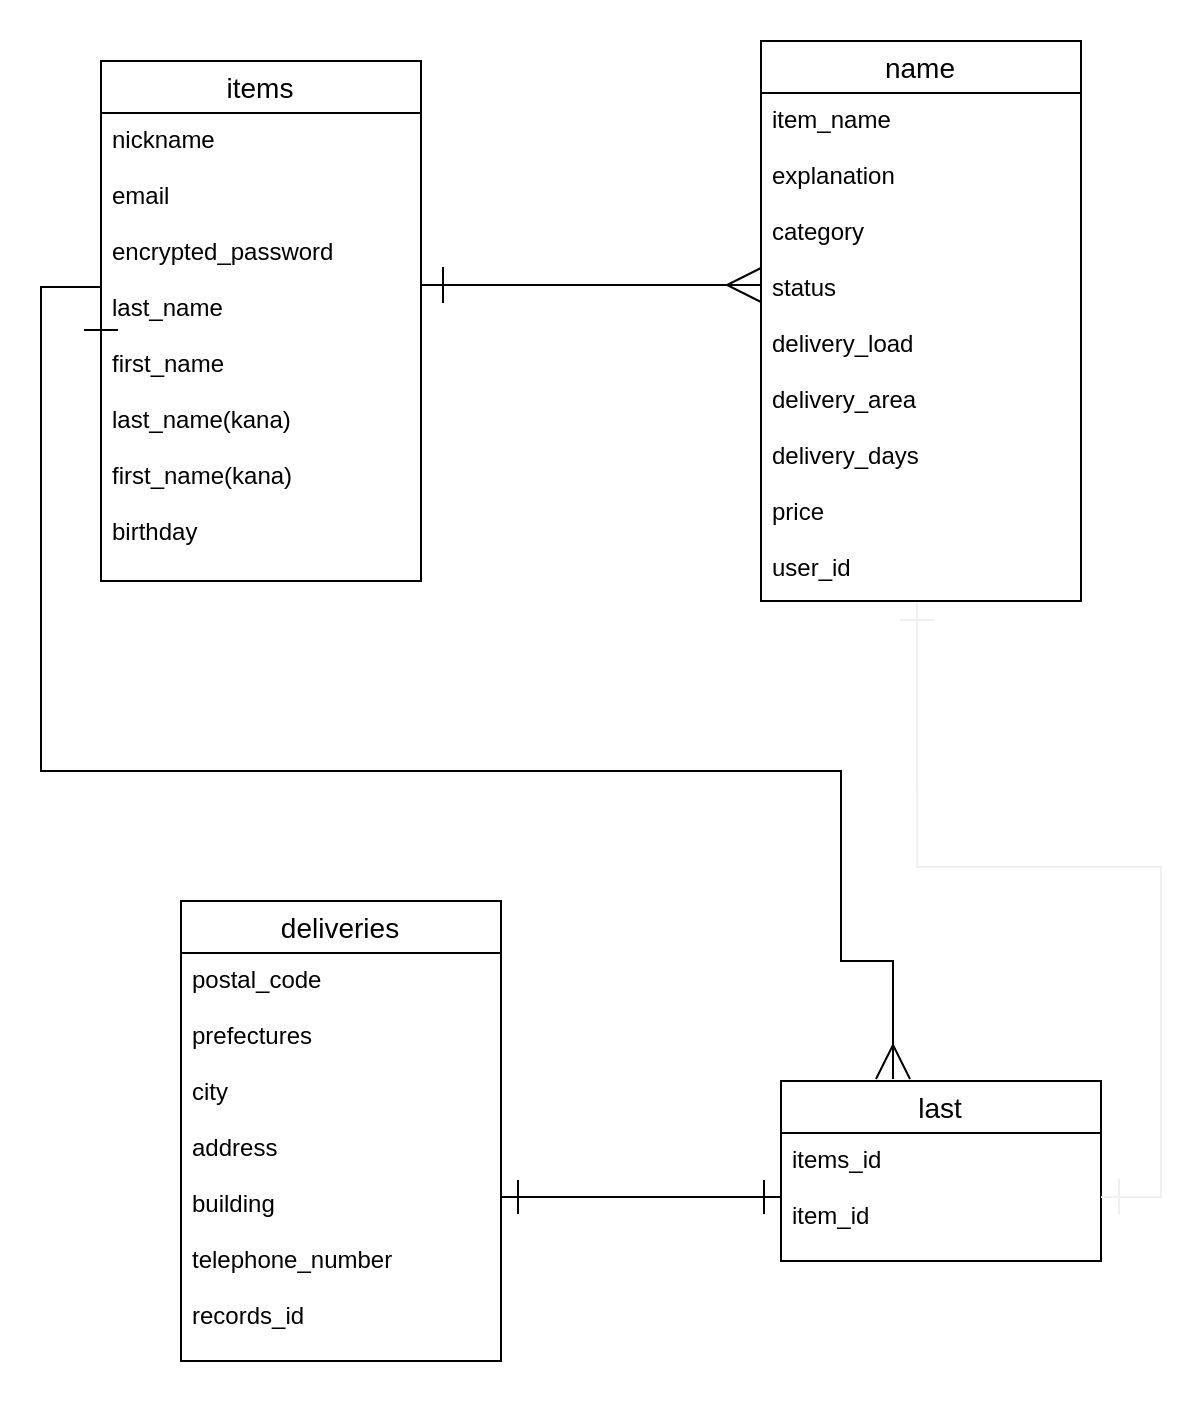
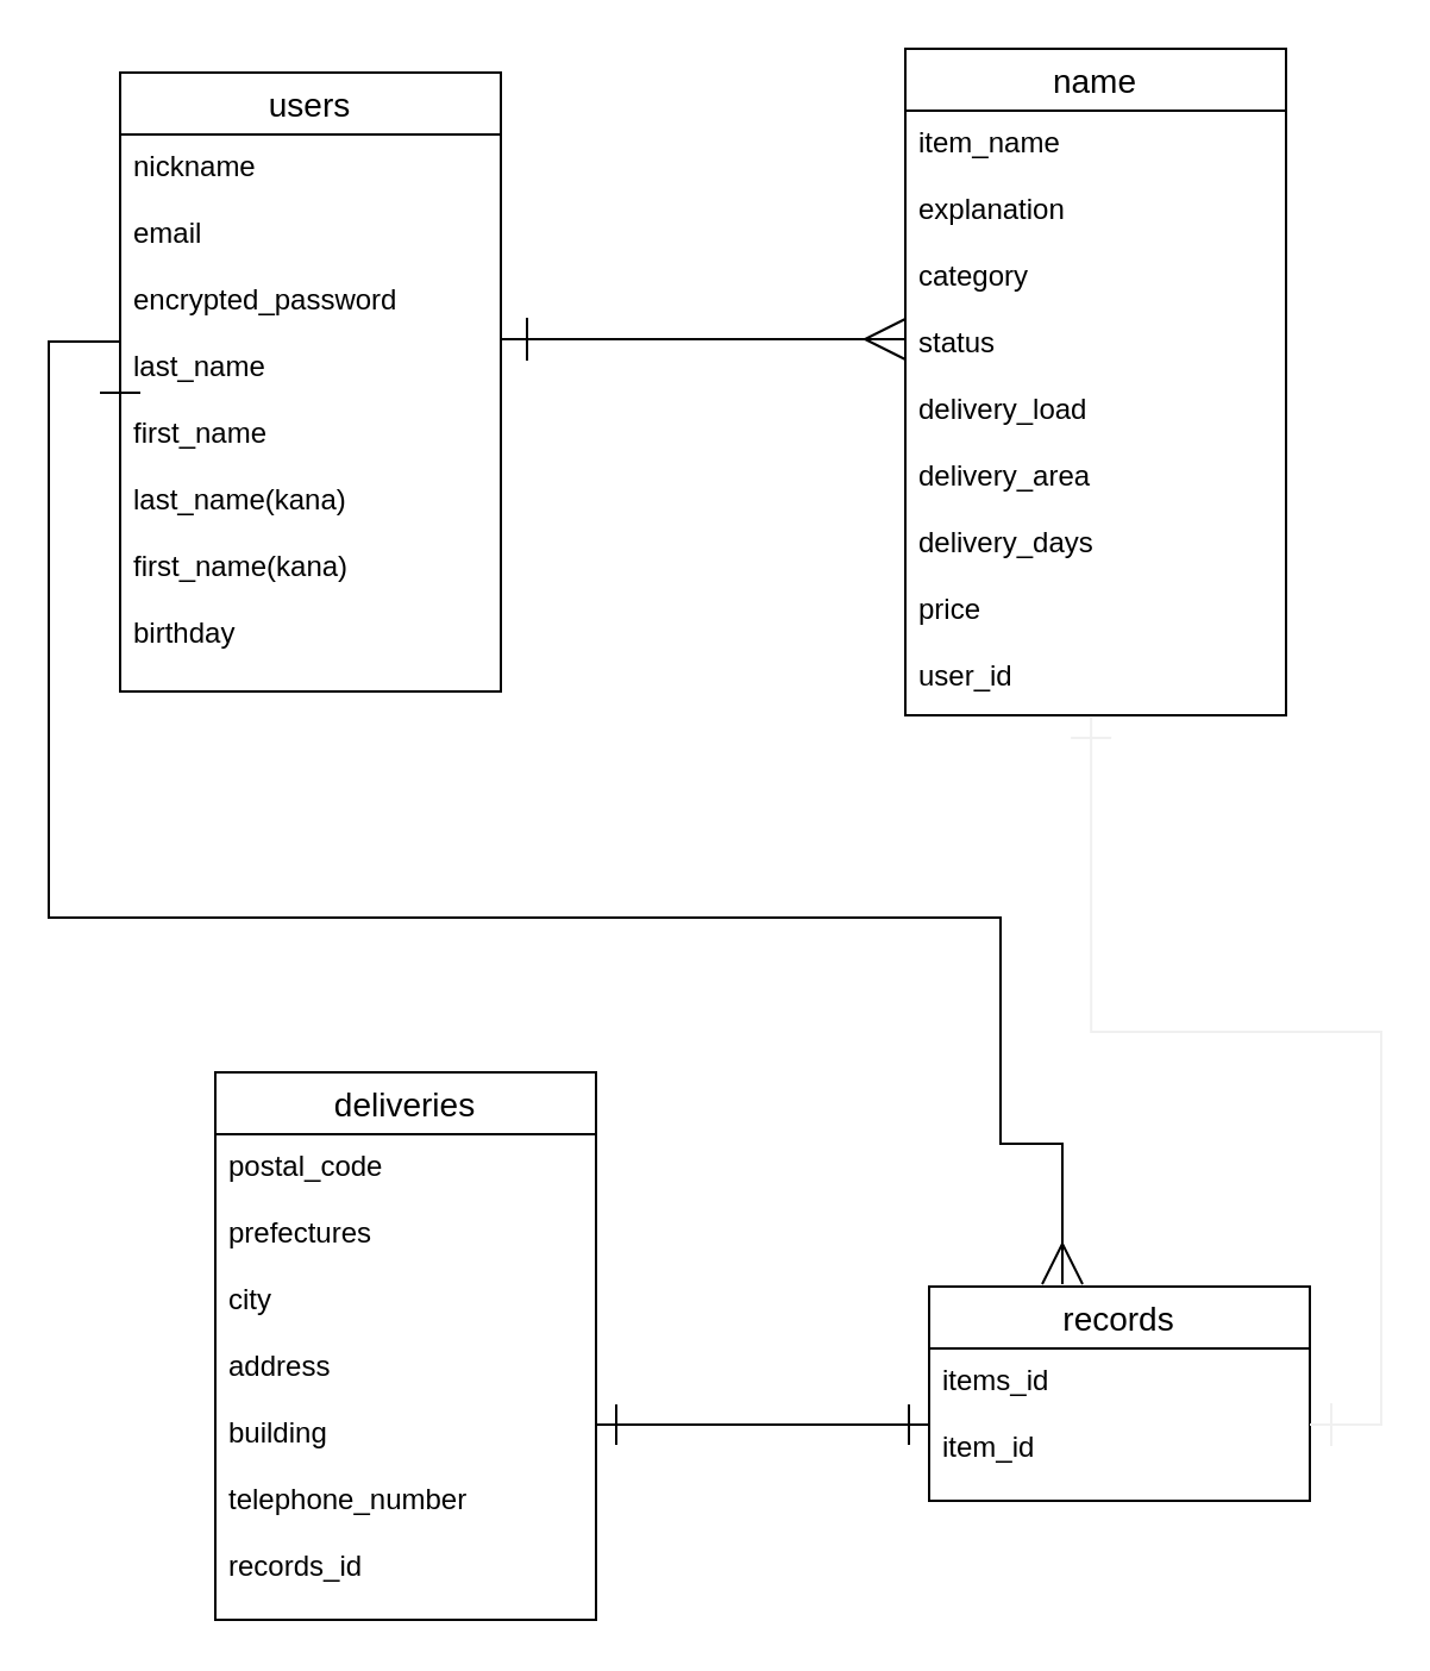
  <mxCell id="0" />
  <mxCell id="1" parent="0" />
- <mxCell id="2" value="items" style="swimlane;fontStyle=0;childLayout=stackLayout;horizontal=1;startSize=26;horizontalStack=0;resizeParent=1;resizeParentMax=0;resizeLast=0;collapsible=1;marginBottom=0;align=center;fontSize=14;" parent="1" vertex="1"><mxGeometry x="50" y="30" width="160" height="260" as="geometry" /></mxCell>
+ <mxCell id="2" value="users" style="swimlane;fontStyle=0;childLayout=stackLayout;horizontal=1;startSize=26;horizontalStack=0;resizeParent=1;resizeParentMax=0;resizeLast=0;collapsible=1;marginBottom=0;align=center;fontSize=14;" parent="1" vertex="1"><mxGeometry x="50" y="30" width="160" height="260" as="geometry" /></mxCell>
  <mxCell id="3" value="nickname&#10;&#10;email&#10;&#10;encrypted_password&#10;&#10;last_name&#10;&#10;first_name&#10;&#10;last_name(kana)&#10;&#10;first_name(kana)&#10;&#10;birthday&#10;" style="text;strokeColor=none;fillColor=none;spacingLeft=4;spacingRight=4;overflow=hidden;rotatable=0;points=[[0,0.5],[1,0.5]];portConstraint=eastwest;fontSize=12;" parent="2" vertex="1"><mxGeometry y="26" width="160" height="234" as="geometry" /></mxCell>
  <mxCell id="4" value="&lt;br&gt;" style="text;html=1;align=center;verticalAlign=middle;resizable=0;points=[];autosize=1;strokeColor=none;" parent="1" vertex="1"><mxGeometry x="360" y="80" width="20" height="20" as="geometry" /></mxCell>
  <mxCell id="5" value="name" style="swimlane;fontStyle=0;childLayout=stackLayout;horizontal=1;startSize=26;horizontalStack=0;resizeParent=1;resizeParentMax=0;resizeLast=0;collapsible=1;marginBottom=0;align=center;fontSize=14;" parent="1" vertex="1"><mxGeometry x="380" y="20" width="160" height="280" as="geometry" /></mxCell>
  <mxCell id="6" value="item_name&#10;&#10;explanation&#10;&#10;category&#10;&#10;status&#10;&#10;delivery_load&#10;&#10;delivery_area&#10;&#10;delivery_days&#10;&#10;price&#10;&#10;user_id" style="text;strokeColor=none;fillColor=none;spacingLeft=4;spacingRight=4;overflow=hidden;rotatable=0;points=[[0,0.5],[1,0.5]];portConstraint=eastwest;fontSize=12;" parent="5" vertex="1"><mxGeometry y="26" width="160" height="254" as="geometry" /></mxCell>
- <mxCell id="7" value="last" style="swimlane;fontStyle=0;childLayout=stackLayout;horizontal=1;startSize=26;horizontalStack=0;resizeParent=1;resizeParentMax=0;resizeLast=0;collapsible=1;marginBottom=0;align=center;fontSize=14;" parent="1" vertex="1"><mxGeometry x="390" y="540" width="160" height="90" as="geometry" /></mxCell>
+ <mxCell id="7" value="records" style="swimlane;fontStyle=0;childLayout=stackLayout;horizontal=1;startSize=26;horizontalStack=0;resizeParent=1;resizeParentMax=0;resizeLast=0;collapsible=1;marginBottom=0;align=center;fontSize=14;" parent="1" vertex="1"><mxGeometry x="390" y="540" width="160" height="90" as="geometry" /></mxCell>
  <mxCell id="8" value="items_id&#10;&#10;item_id" style="text;strokeColor=none;fillColor=none;spacingLeft=4;spacingRight=4;overflow=hidden;rotatable=0;points=[[0,0.5],[1,0.5]];portConstraint=eastwest;fontSize=12;" parent="7" vertex="1"><mxGeometry y="26" width="160" height="64" as="geometry" /></mxCell>
  <mxCell id="9" style="edgeStyle=orthogonalEdgeStyle;rounded=0;orthogonalLoop=1;jettySize=auto;html=1;verticalAlign=bottom;startArrow=ERone;startFill=0;strokeWidth=1;endSize=15;startSize=16;targetPerimeterSpacing=0;endArrow=ERmany;endFill=0;" parent="1" edge="1"><mxGeometry relative="1" as="geometry"><mxPoint x="230" y="142" as="sourcePoint" /><mxPoint x="380" y="142" as="targetPoint" /><Array as="points"><mxPoint x="210" y="142" /></Array></mxGeometry></mxCell>
  <mxCell id="10" style="edgeStyle=orthogonalEdgeStyle;rounded=0;orthogonalLoop=1;jettySize=auto;html=1;exitX=1;exitY=0.5;exitDx=0;exitDy=0;entryX=0.488;entryY=1.004;entryDx=0;entryDy=0;entryPerimeter=0;startArrow=ERone;startFill=0;endArrow=ERone;endFill=0;startSize=16;endSize=15;targetPerimeterSpacing=0;strokeColor=#f0f0f0;strokeWidth=1;verticalAlign=bottom;" parent="1" source="8" target="6" edge="1"><mxGeometry relative="1" as="geometry" /></mxCell>
  <mxCell id="11" value="deliveries" style="swimlane;fontStyle=0;childLayout=stackLayout;horizontal=1;startSize=26;horizontalStack=0;resizeParent=1;resizeParentMax=0;resizeLast=0;collapsible=1;marginBottom=0;align=center;fontSize=14;" vertex="1" parent="1"><mxGeometry x="90" y="450" width="160" height="230" as="geometry" /></mxCell>
  <mxCell id="12" value="postal_code&#10;&#10;prefectures&#10;&#10;city&#10;&#10;address&#10;&#10;building&#10;&#10;telephone_number&#10;&#10;records_id&#10;&#10;" style="text;strokeColor=none;fillColor=none;spacingLeft=4;spacingRight=4;overflow=hidden;rotatable=0;points=[[0,0.5],[1,0.5]];portConstraint=eastwest;fontSize=12;" vertex="1" parent="11"><mxGeometry y="26" width="160" height="204" as="geometry" /></mxCell>
  <mxCell id="13" style="edgeStyle=orthogonalEdgeStyle;rounded=0;orthogonalLoop=1;jettySize=auto;html=1;exitX=0;exitY=0.5;exitDx=0;exitDy=0;startArrow=ERone;startFill=0;endArrow=ERone;endFill=0;endSize=15;startSize=15;" edge="1" parent="1" source="8" target="12"><mxGeometry relative="1" as="geometry"><mxPoint x="270" y="598" as="targetPoint" /><Array as="points"><mxPoint x="290" y="598" /><mxPoint x="290" y="598" /></Array></mxGeometry></mxCell>
  <mxCell id="14" style="edgeStyle=orthogonalEdgeStyle;rounded=0;orthogonalLoop=1;jettySize=auto;html=1;exitX=0;exitY=0.5;exitDx=0;exitDy=0;entryX=0.35;entryY=-0.011;entryDx=0;entryDy=0;entryPerimeter=0;startArrow=ERone;startFill=0;endArrow=ERmany;endFill=0;startSize=15;endSize=15;" edge="1" parent="1" source="3" target="7"><mxGeometry relative="1" as="geometry"><Array as="points"><mxPoint y="143" x="20" /><mxPoint y="385" x="20" /><mxPoint x="420" y="385" /><mxPoint x="420" y="480" /><mxPoint x="446" y="480" /></Array></mxGeometry></mxCell>
